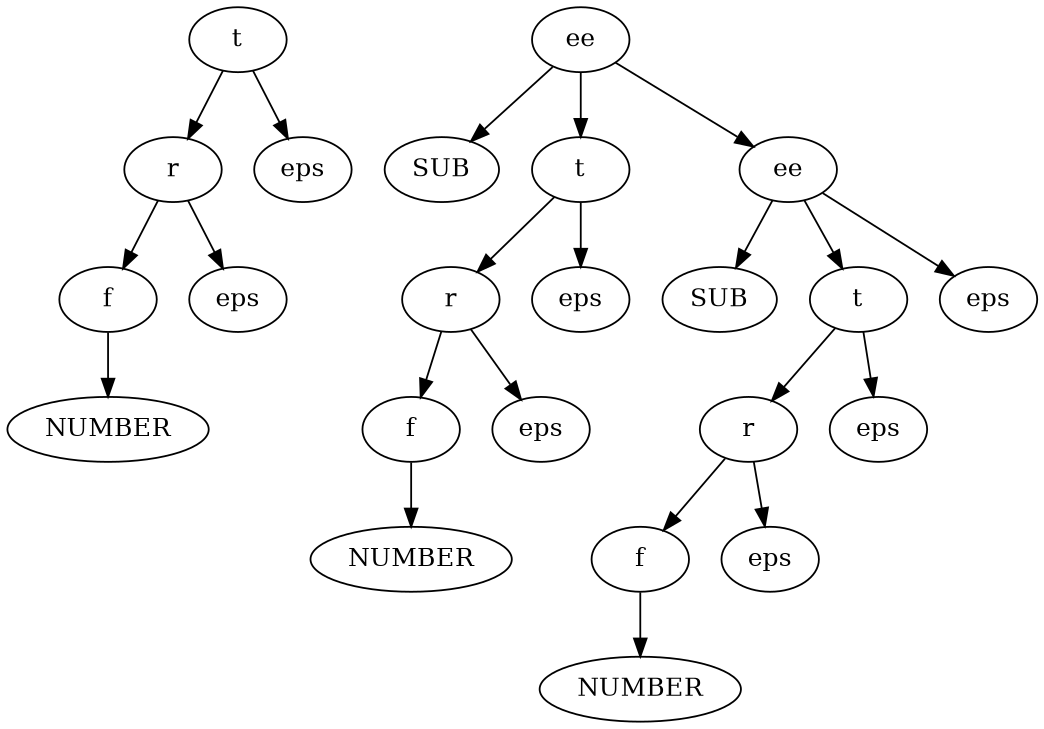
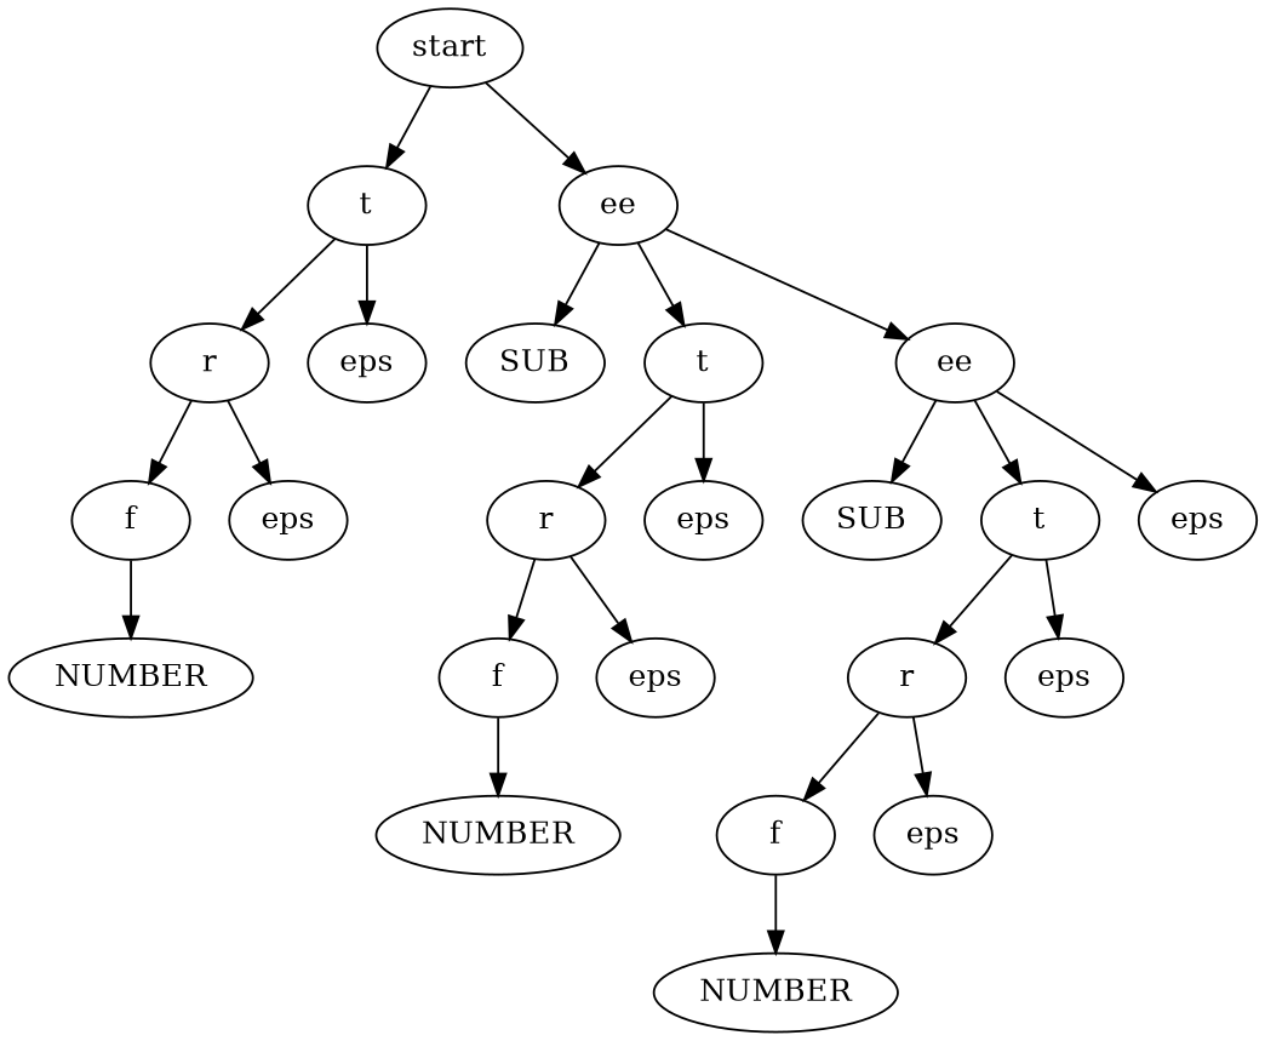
  strict digraph {
+   n1 [label=start]
    n2 [label=t]
    n3 [label=ee]
    n4 [label=r]
    n5 [label=eps]
    n6 [label=f]
    n7 [label=eps]
    n8 [label=NUMBER]
    n9 [label=SUB]
    n10 [label=t]
    n11 [label=ee]
    n12 [label=r]
    n13 [label=eps]
    n14 [label=f]
    n15 [label=eps]
    n16 [label=NUMBER]
    n17 [label=SUB]
    n18 [label=t]
    n19 [label=eps]
    n20 [label=r]
    n21 [label=eps]
    n22 [label=f]
    n23 [label=eps]
    n24 [label=NUMBER]
+   n1 -> n2
+   n1 -> n3
    n2 -> n4
    n2 -> n5
    n3 -> n9
    n3 -> n10
    n3 -> n11
    n4 -> n6
    n4 -> n7
    n6 -> n8
    n10 -> n12
    n10 -> n13
    n11 -> n17
    n11 -> n18
    n11 -> n19
    n12 -> n14
    n12 -> n15
    n14 -> n16
    n18 -> n20
    n18 -> n21
    n20 -> n22
    n20 -> n23
    n22 -> n24
  }
